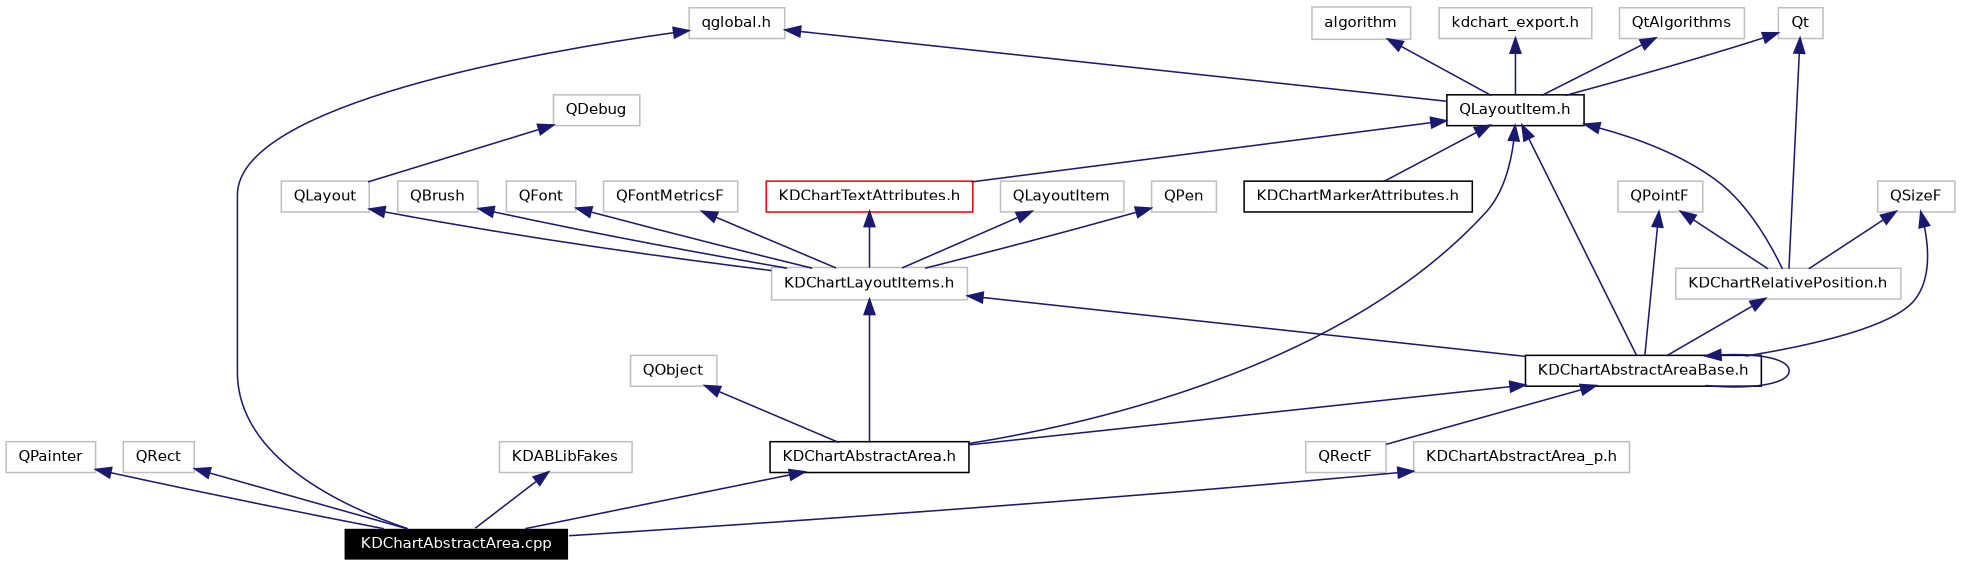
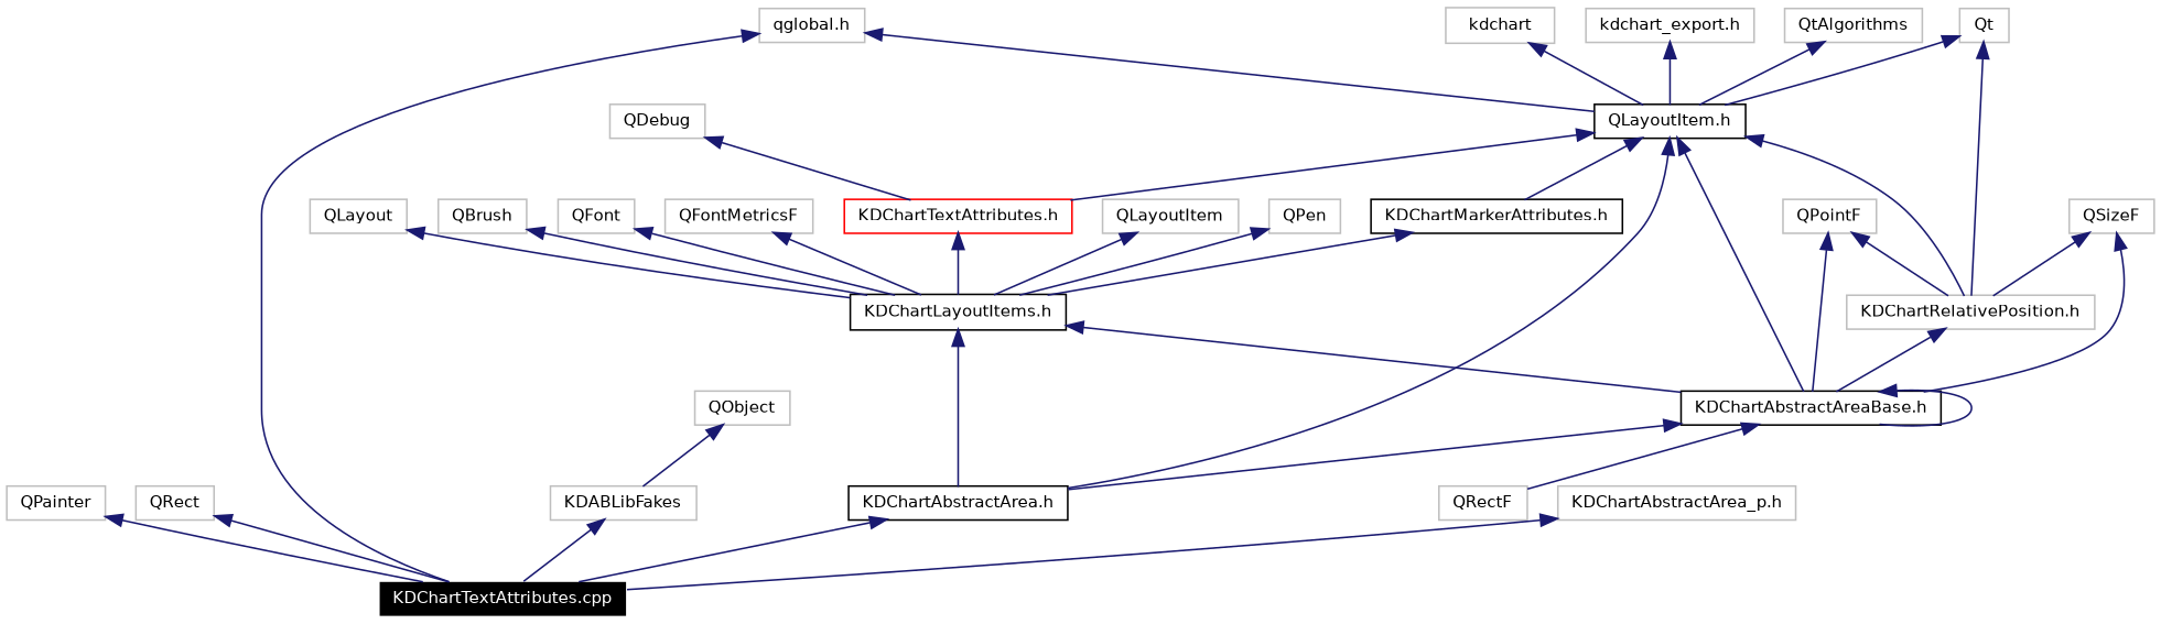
  digraph {
    node [color=grey75 fontname=Helvetica fontsize=10 shape=record]
    edge [color=midnightblue dir=back fontname=Helvetica fontsize=10 labelfontname=Helvetica labelfontsize=10 style=solid]
-   n1 [color=white fillcolor=black fontcolor=white height=0.2 label="KDChartAbstractArea.cpp" style=filled width=0.4]
+   n1 [color=white fillcolor=black fontcolor=white height=0.2 label="KDChartTextAttributes.cpp" style=filled width=0.4]
    n2 [color=black height=0.2 label="KDChartAbstractArea.h" width=0.4]
    n3 [height=0.2 label=QObject width=0.4]
    n4 [color=black height=0.2 label="QLayoutItem.h" width=0.4]
    n5 [color=black height=0.2 label="KDChartAbstractAreaBase.h" width=0.4]
    n6 [color=red height=0.2 label="KDChartTextAttributes.h" width=0.4]
    n7 [color=black height=0.2 label="KDChartMarkerAttributes.h" width=0.4]
    n8 [height=0.2 label="KDChartRelativePosition.h" width=0.4]
    n9 [height=0.2 label=QRectF width=0.4]
-   n10 [height=0.2 label="KDChartLayoutItems.h" width=0.4]
+   n10 [color=black height=0.2 label="KDChartLayoutItems.h" width=0.4]
    n11 [height=0.2 label="qglobal.h" width=0.4]
    n12 [height=0.2 label="kdchart_export.h" width=0.4]
    n13 [height=0.2 label=QtAlgorithms width=0.4]
-   n14 [height=0.2 label=algorithm width=0.4]
+   n14 [height=0.2 label=kdchart width=0.4]
    n15 [height=0.2 label=Qt width=0.4]
    n16 [height=0.2 label=QPointF width=0.4]
    n17 [height=0.2 label=QSizeF width=0.4]
    n18 [height=0.2 label=QBrush width=0.4]
    n19 [height=0.2 label=QFont width=0.4]
    n20 [height=0.2 label=QFontMetricsF width=0.4]
    n21 [height=0.2 label=QLayout width=0.4]
    n22 [height=0.2 label=QLayoutItem width=0.4]
    n23 [height=0.2 label=QPen width=0.4]
    n24 [height=0.2 label=QDebug width=0.4]
    n25 [height=0.2 label="KDChartAbstractArea_p.h" width=0.4]
    n26 [height=0.2 label=QPainter width=0.4]
    n27 [height=0.2 label=QRect width=0.4]
    n28 [height=0.2 label=KDABLibFakes width=0.4]
    n2 -> n1
-   n3 -> n2
+   n3 -> n28
    n4 -> n2
    n4 -> n5
    n4 -> n6
    n4 -> n7
    n4 -> n8
    n5 -> n2
    n5 -> n5
    n5 -> n9
    n6 -> n10
+   n7 -> n10
    n8 -> n5
    n10 -> n2
    n10 -> n5
    n11 -> n1
    n11 -> n4
    n12 -> n4
    n13 -> n4
    n14 -> n4
    n15 -> n4
    n15 -> n8
    n16 -> n5
    n16 -> n8
    n17 -> n5
    n17 -> n8
    n18 -> n10
    n19 -> n10
    n20 -> n10
    n21 -> n10
    n22 -> n10
    n23 -> n10
-   n24 -> n21
+   n24 -> n6
    n25 -> n1
    n26 -> n1
    n27 -> n1
    n28 -> n1
  }
